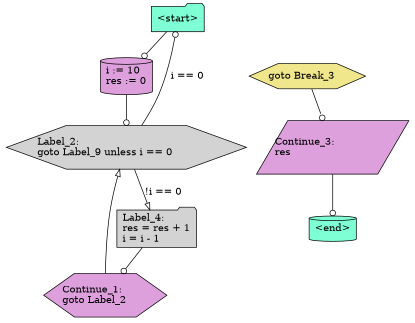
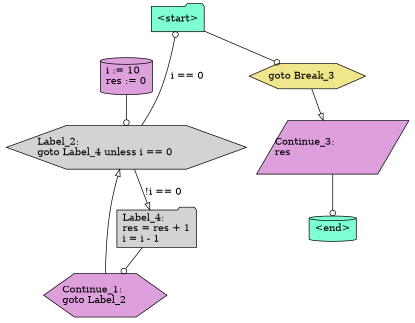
  digraph {
    node [fillcolor=plum shape=hexagon style=filled]
    edge [arrowhead=odot]
    n1 [fillcolor=aquamarine label="<start>" shape=folder]
    n2 [label="i := 10\lres := 0\l" shape=cylinder]
-   n3 [fillcolor=lightgrey label="Label_2:\lgoto Label_9 unless i == 0\l"]
+   n3 [fillcolor=lightgrey label="Label_2:\lgoto Label_4 unless i == 0\l"]
    n4 [fillcolor=lightgrey label="Label_4:\lres = res + 1\li = i - 1\l" shape=folder]
    n5 [fillcolor=khaki label="goto Break_3\l"]
    n6 [label="Continue_3:\lres\l" shape=parallelogram]
    n7 [label="Continue_1:\lgoto Label_2\l"]
    n8 [fillcolor=aquamarine label="<end>" shape=cylinder]
-   n1 -> n2
+   n1 -> n5
    n2 -> n3
    n3 -> n1 [label="i == 0"]
    n3 -> n4 [arrowhead=onormal label="!i == 0"]
    n4 -> n7
-   n5 -> n6
+   n5 -> n6 [arrowhead=onormal]
    n6 -> n8
    n7 -> n3 [arrowhead=onormal]
  }
